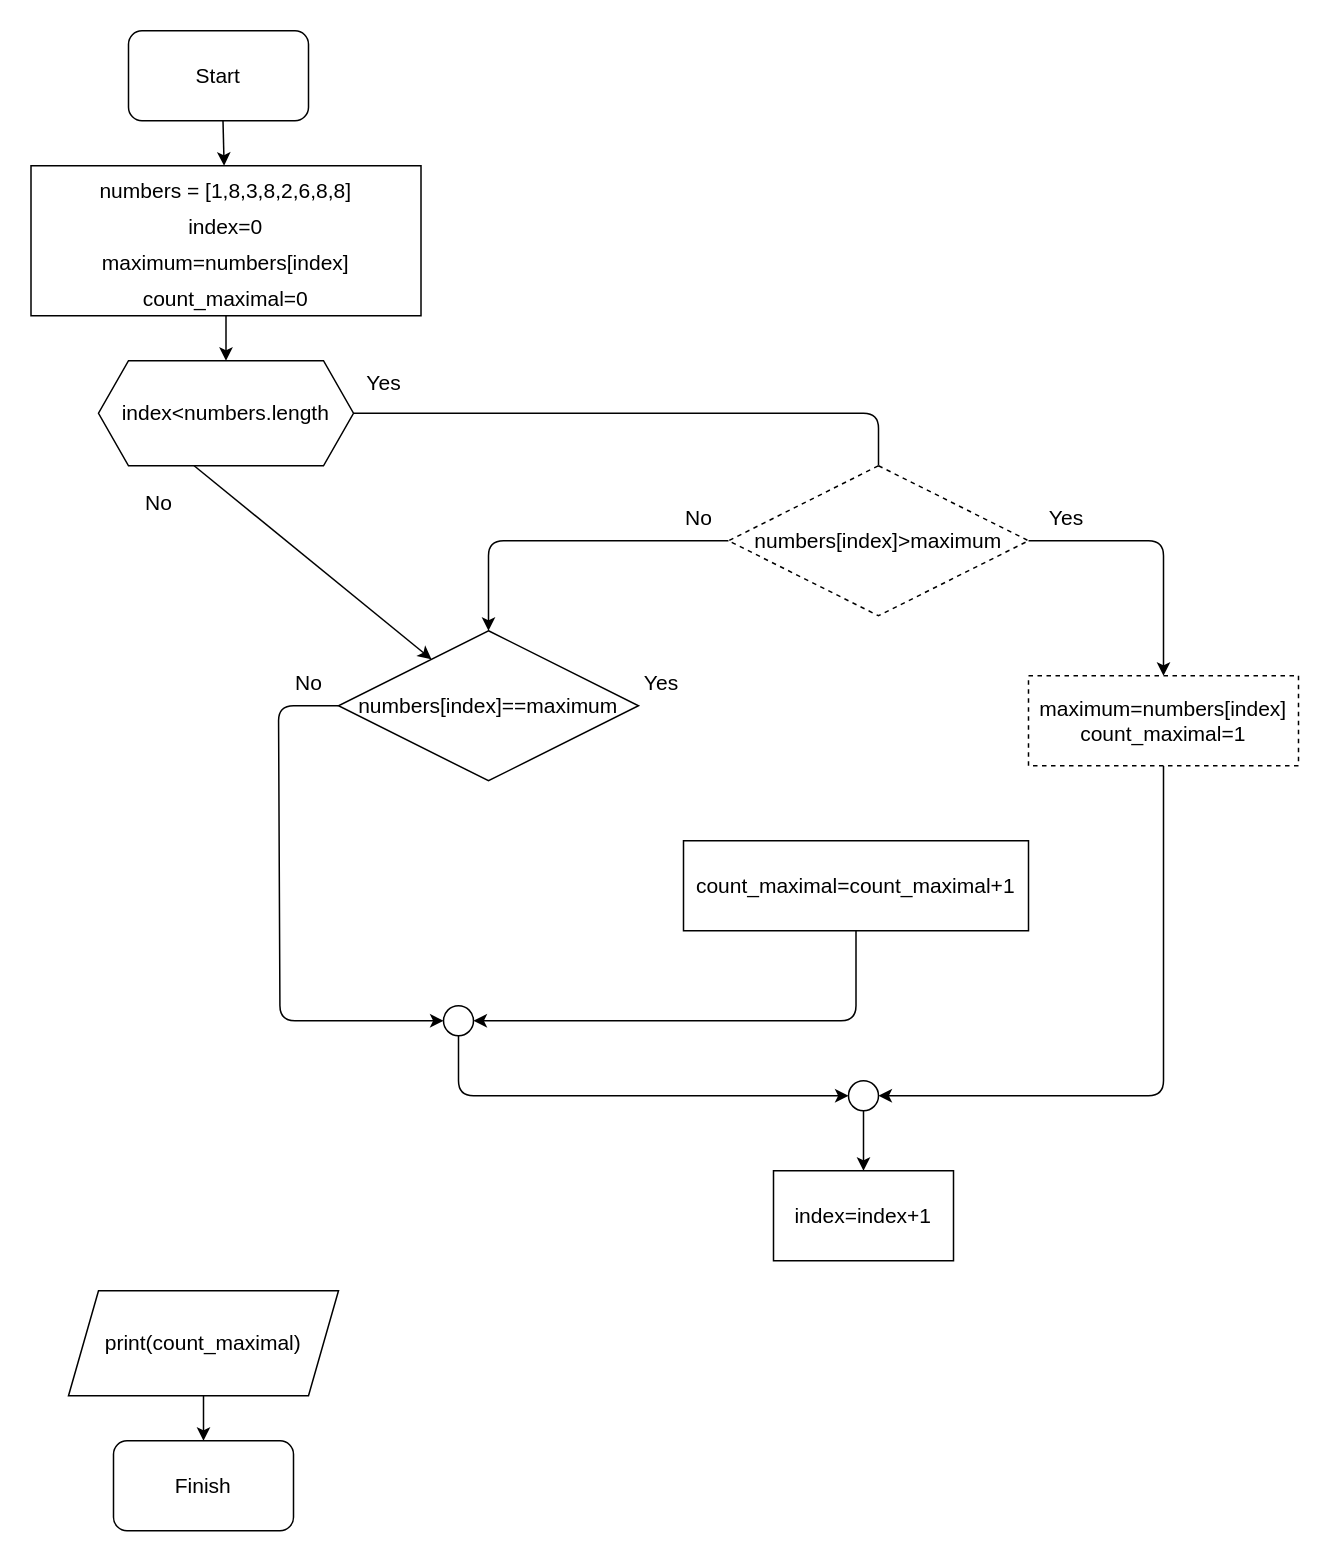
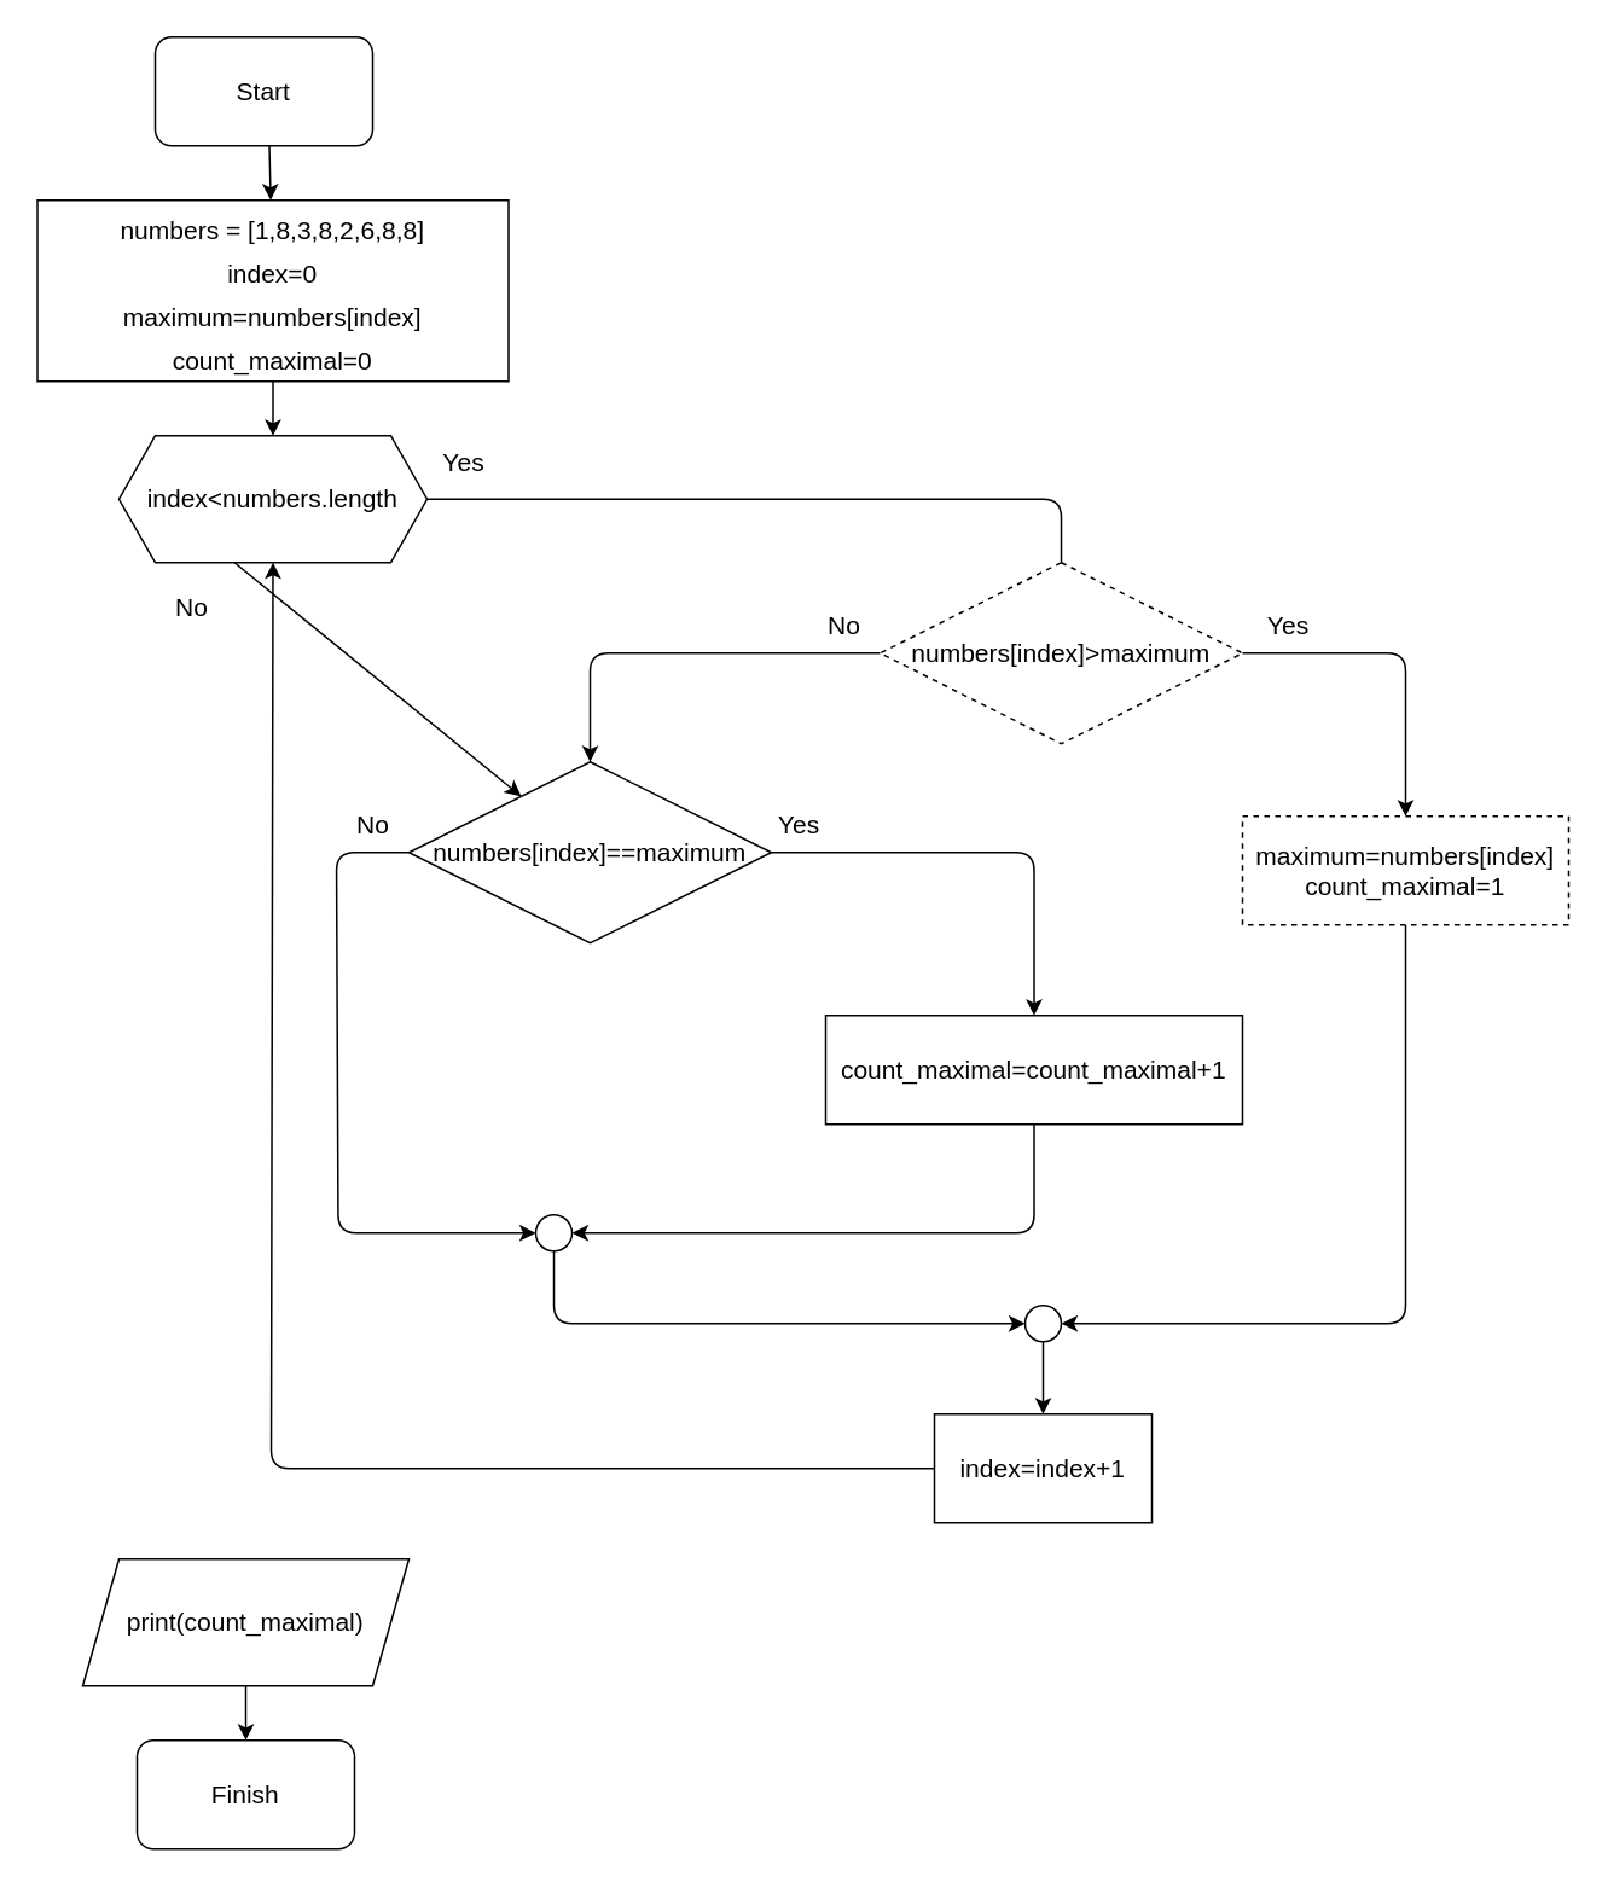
  <mxCell id="0" />
  <mxCell id="1" parent="0" />
  <mxCell id="2" value="" style="edgeStyle=none;html=1;fontSize=14;" edge="1" parent="1" target="4"><mxGeometry relative="1" as="geometry"><mxPoint x="148" y="80" as="sourcePoint" /></mxGeometry></mxCell>
  <mxCell id="3" value="" style="edgeStyle=none;html=1;fontSize=14;" edge="1" parent="1" source="4" target="7"><mxGeometry relative="1" as="geometry" /></mxCell>
  <mxCell id="4" value="&lt;div style=&quot;&quot;&gt;&lt;span style=&quot;font-size: 14px; background-color: initial;&quot;&gt;numbers = [1,8,3,8,2,6,8,8]&lt;/span&gt;&lt;/div&gt;&lt;div style=&quot;&quot;&gt;&lt;span style=&quot;font-size: 14px; background-color: initial;&quot;&gt;index=0&lt;/span&gt;&lt;/div&gt;&lt;div style=&quot;&quot;&gt;&lt;span style=&quot;font-size: 14px; background-color: initial;&quot;&gt;maximum=numbers[index]&lt;/span&gt;&lt;/div&gt;&lt;div style=&quot;&quot;&gt;&lt;span style=&quot;font-size: 14px; background-color: initial;&quot;&gt;count_maximal=0&lt;/span&gt;&lt;/div&gt;" style="rounded=0;whiteSpace=wrap;html=1;fontSize=20;align=center;" vertex="1" parent="1"><mxGeometry x="20" y="110" width="260" height="100" as="geometry" /></mxCell>
  <mxCell id="5" style="edgeStyle=none;html=1;exitX=1;exitY=0.5;exitDx=0;exitDy=0;fontSize=14;entryX=0.5;entryY=0;entryDx=0;entryDy=0;endArrow=none;" edge="1" parent="1" source="7" target="10"><mxGeometry relative="1" as="geometry"><mxPoint x="365" y="275" as="targetPoint" /><Array as="points"><mxPoint x="585" y="275" /></Array></mxGeometry></mxCell>
  <mxCell id="6" style="edgeStyle=none;html=1;exitX=0.375;exitY=1;exitDx=0;exitDy=0;fontSize=14;" edge="1" parent="1" source="7" target="15"><mxGeometry relative="1" as="geometry"><mxPoint x="129" y="950" as="targetPoint" /></mxGeometry></mxCell>
  <mxCell id="7" value="index&amp;lt;numbers.length" style="shape=hexagon;perimeter=hexagonPerimeter2;whiteSpace=wrap;html=1;fixedSize=1;fontSize=14;" vertex="1" parent="1"><mxGeometry x="65" y="240" width="170" height="70" as="geometry" /></mxCell>
  <mxCell id="8" style="edgeStyle=none;html=1;entryX=0.5;entryY=0;entryDx=0;entryDy=0;fontSize=14;exitX=1;exitY=0.5;exitDx=0;exitDy=0;" edge="1" parent="1" source="10" target="13"><mxGeometry relative="1" as="geometry"><Array as="points"><mxPoint x="775" y="360" /></Array></mxGeometry></mxCell>
  <mxCell id="9" style="edgeStyle=none;html=1;entryX=0.5;entryY=0;entryDx=0;entryDy=0;fontSize=14;exitX=0;exitY=0.5;exitDx=0;exitDy=0;" edge="1" parent="1" source="10" target="15"><mxGeometry relative="1" as="geometry"><Array as="points"><mxPoint x="325" y="360" /></Array></mxGeometry></mxCell>
  <mxCell id="10" value="numbers[index]&amp;gt;maximum" style="rhombus;whiteSpace=wrap;html=1;fontSize=14;dashed=1;" vertex="1" parent="1"><mxGeometry x="485" y="310" width="200" height="100" as="geometry" /></mxCell>
  <mxCell id="11" value="Start" style="rounded=1;whiteSpace=wrap;html=1;fontSize=14;" vertex="1" parent="1"><mxGeometry x="85" y="20" width="120" height="60" as="geometry" /></mxCell>
  <mxCell id="12" style="edgeStyle=none;html=1;entryX=1;entryY=0.5;entryDx=0;entryDy=0;fontSize=14;" edge="1" parent="1" source="13" target="19"><mxGeometry relative="1" as="geometry"><Array as="points"><mxPoint x="775" y="730" /></Array></mxGeometry></mxCell>
  <mxCell id="13" value="maximum=numbers[index]&lt;br&gt;count_maximal=1" style="rounded=0;whiteSpace=wrap;html=1;fontSize=14;dashed=1;" vertex="1" parent="1"><mxGeometry x="685" y="450" width="180" height="60" as="geometry" /></mxCell>
+ <mxCell id="14" style="edgeStyle=none;html=1;exitX=1;exitY=0.5;exitDx=0;exitDy=0;entryX=0.5;entryY=0;entryDx=0;entryDy=0;fontSize=14;" edge="1" parent="1" source="15" target="17"><mxGeometry relative="1" as="geometry"><Array as="points"><mxPoint x="570" y="470" /></Array></mxGeometry></mxCell>
  <mxCell id="15" value="numbers[index]==maximum" style="rhombus;whiteSpace=wrap;html=1;fontSize=14;" vertex="1" parent="1"><mxGeometry x="225" y="420" width="200" height="100" as="geometry" /></mxCell>
  <mxCell id="16" style="edgeStyle=none;html=1;exitX=0.5;exitY=1;exitDx=0;exitDy=0;entryX=1;entryY=0.5;entryDx=0;entryDy=0;fontSize=14;" edge="1" parent="1" source="17" target="21"><mxGeometry relative="1" as="geometry"><Array as="points"><mxPoint x="570" y="680" /></Array></mxGeometry></mxCell>
  <mxCell id="17" value="count_maximal=count_maximal+1" style="rounded=0;whiteSpace=wrap;html=1;fontSize=14;" vertex="1" parent="1"><mxGeometry x="455" y="560" width="230" height="60" as="geometry" /></mxCell>
  <mxCell id="18" style="edgeStyle=none;html=1;exitX=0.5;exitY=1;exitDx=0;exitDy=0;entryX=0.5;entryY=0;entryDx=0;entryDy=0;fontSize=14;" edge="1" parent="1" source="19" target="24"><mxGeometry relative="1" as="geometry" /></mxCell>
  <mxCell id="19" value="" style="ellipse;whiteSpace=wrap;html=1;aspect=fixed;fontSize=14;" vertex="1" parent="1"><mxGeometry x="565" y="720" width="20" height="20" as="geometry" /></mxCell>
  <mxCell id="20" style="edgeStyle=none;html=1;fontSize=14;entryX=0;entryY=0.5;entryDx=0;entryDy=0;" edge="1" parent="1" target="21"><mxGeometry relative="1" as="geometry"><mxPoint x="225" y="470" as="sourcePoint" /><mxPoint x="185" y="550" as="targetPoint" /><Array as="points"><mxPoint x="185" y="470" /><mxPoint x="186" y="680" /></Array></mxGeometry></mxCell>
  <mxCell id="21" value="" style="ellipse;whiteSpace=wrap;html=1;aspect=fixed;fontSize=14;" vertex="1" parent="1"><mxGeometry x="295" y="670" width="20" height="20" as="geometry" /></mxCell>
  <mxCell id="22" style="edgeStyle=none;html=1;entryX=0;entryY=0.5;entryDx=0;entryDy=0;fontSize=14;" edge="1" parent="1" source="21" target="19"><mxGeometry relative="1" as="geometry"><mxPoint x="314.375" y="683.48" as="sourcePoint" /><mxPoint x="575" y="780" as="targetPoint" /><Array as="points"><mxPoint x="305" y="730" /></Array></mxGeometry></mxCell>
+ <mxCell id="23" style="edgeStyle=none;html=1;exitX=0;exitY=0.5;exitDx=0;exitDy=0;fontSize=14;entryX=0.5;entryY=1;entryDx=0;entryDy=0;" edge="1" parent="1" source="24" target="7"><mxGeometry relative="1" as="geometry"><mxPoint x="155" y="320" as="targetPoint" /><Array as="points"><mxPoint x="149" y="810" /></Array></mxGeometry></mxCell>
  <mxCell id="24" value="index=index+1&lt;br&gt;" style="rounded=0;whiteSpace=wrap;html=1;fontSize=14;" vertex="1" parent="1"><mxGeometry x="515" y="780" width="120" height="60" as="geometry" /></mxCell>
  <mxCell id="25" style="edgeStyle=none;html=1;entryX=0.5;entryY=0;entryDx=0;entryDy=0;fontSize=14;" edge="1" parent="1" source="26"><mxGeometry relative="1" as="geometry"><mxPoint x="135" y="960" as="targetPoint" /></mxGeometry></mxCell>
  <mxCell id="26" value="print(count_maximal)" style="shape=parallelogram;perimeter=parallelogramPerimeter;whiteSpace=wrap;html=1;fixedSize=1;fontSize=14;" vertex="1" parent="1"><mxGeometry x="45" y="860" width="180" height="70" as="geometry" /></mxCell>
  <mxCell id="27" value="Finish" style="rounded=1;whiteSpace=wrap;html=1;fontSize=14;" vertex="1" parent="1"><mxGeometry x="75" y="960" width="120" height="60" as="geometry" /></mxCell>
  <mxCell id="28" value="Yes" style="text;html=1;align=center;verticalAlign=middle;resizable=0;points=[];autosize=1;strokeColor=none;fillColor=none;fontSize=14;" vertex="1" parent="1"><mxGeometry x="685" y="330" width="50" height="30" as="geometry" /></mxCell>
  <mxCell id="29" value="Yes" style="text;html=1;align=center;verticalAlign=middle;resizable=0;points=[];autosize=1;strokeColor=none;fillColor=none;fontSize=14;" vertex="1" parent="1"><mxGeometry x="415" y="440" width="50" height="30" as="geometry" /></mxCell>
  <mxCell id="30" value="No" style="text;html=1;align=center;verticalAlign=middle;resizable=0;points=[];autosize=1;strokeColor=none;fillColor=none;fontSize=14;" vertex="1" parent="1"><mxGeometry x="445" y="330" width="40" height="30" as="geometry" /></mxCell>
  <mxCell id="31" value="No" style="text;html=1;align=center;verticalAlign=middle;resizable=0;points=[];autosize=1;strokeColor=none;fillColor=none;fontSize=14;" vertex="1" parent="1"><mxGeometry x="185" y="440" width="40" height="30" as="geometry" /></mxCell>
  <mxCell id="32" value="Yes" style="text;html=1;align=center;verticalAlign=middle;resizable=0;points=[];autosize=1;strokeColor=none;fillColor=none;fontSize=14;" vertex="1" parent="1"><mxGeometry x="230" y="240" width="50" height="30" as="geometry" /></mxCell>
  <mxCell id="33" value="No" style="text;html=1;align=center;verticalAlign=middle;resizable=0;points=[];autosize=1;strokeColor=none;fillColor=none;fontSize=14;" vertex="1" parent="1"><mxGeometry x="85" y="320" width="40" height="30" as="geometry" /></mxCell>
